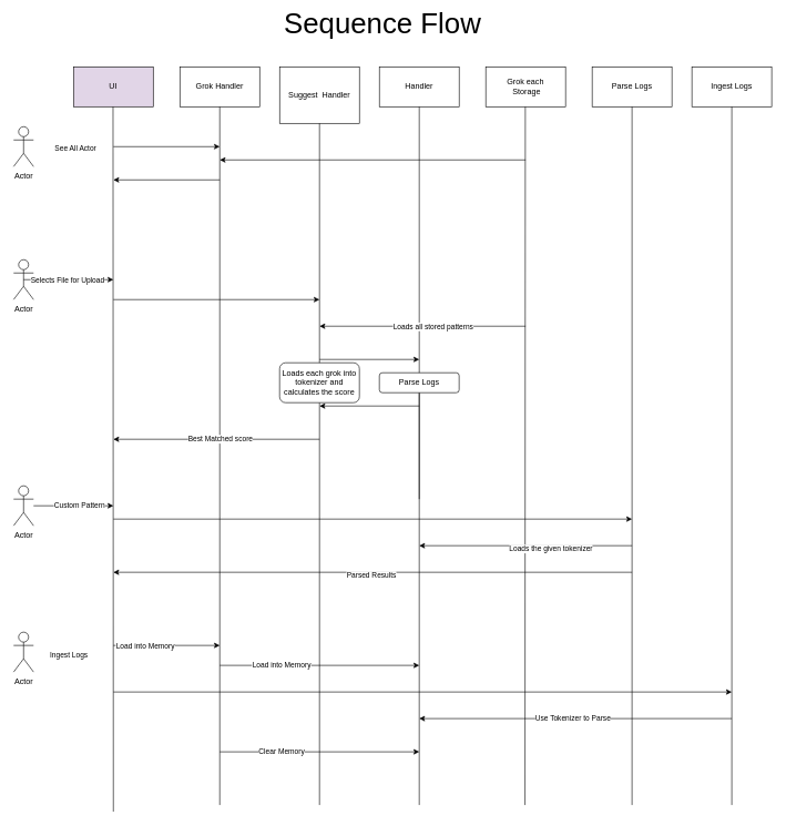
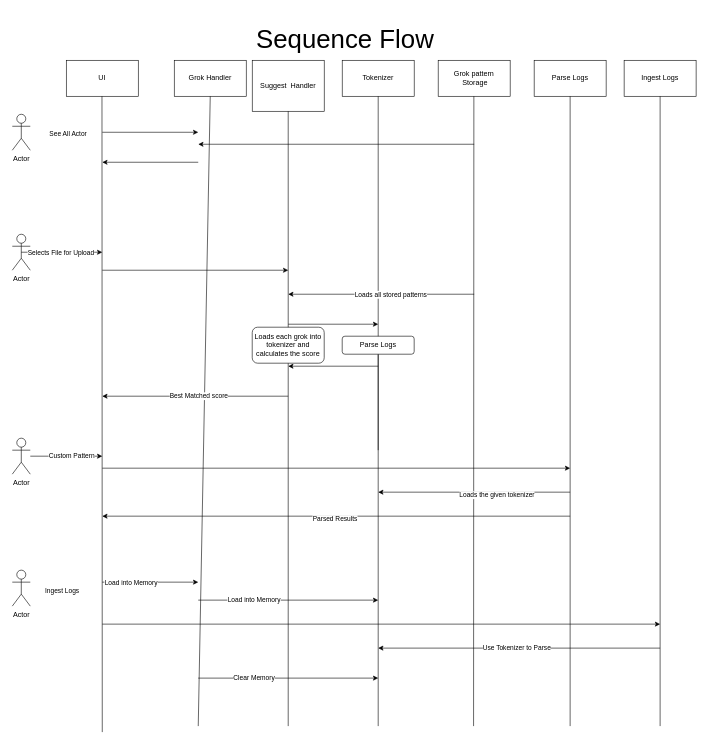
  <mxCell id="0" />
  <mxCell id="1" parent="0" />
- <mxCell id="2" value="UI" style="rounded=0;whiteSpace=wrap;html=1;fillColor=#e1d5e7;" parent="1" vertex="1"><mxGeometry x="110" y="100" width="120" height="60" as="geometry" /></mxCell>
- <mxCell id="3" value="Grok Handler" style="rounded=0;whiteSpace=wrap;html=1;" parent="1" vertex="1"><mxGeometry x="270" y="100" width="120" height="60" as="geometry" /></mxCell>
- <mxCell id="4" value="Handler" style="rounded=0;whiteSpace=wrap;html=1;" parent="1" vertex="1"><mxGeometry x="570" y="100" width="120" height="60" as="geometry" /></mxCell>
- <mxCell id="5" value="Grok each&lt;div&gt;&amp;nbsp;Storage&lt;/div&gt;" style="rounded=0;whiteSpace=wrap;html=1;" parent="1" vertex="1"><mxGeometry x="730" y="100" width="120" height="60" as="geometry" /></mxCell>
+ <mxCell id="2" value="UI" style="rounded=0;whiteSpace=wrap;html=1;" parent="1" vertex="1"><mxGeometry x="110" y="100" width="120" height="60" as="geometry" /></mxCell>
+ <mxCell id="3" value="Grok Handler" style="rounded=0;whiteSpace=wrap;html=1;" parent="1" vertex="1"><mxGeometry x="290" y="100" width="120" height="60" as="geometry" /></mxCell>
+ <mxCell id="4" value="Tokenizer" style="rounded=0;whiteSpace=wrap;html=1;" parent="1" vertex="1"><mxGeometry x="570" y="100" width="120" height="60" as="geometry" /></mxCell>
+ <mxCell id="5" value="Grok pattern&lt;div&gt;&amp;nbsp;Storage&lt;/div&gt;" style="rounded=0;whiteSpace=wrap;html=1;" parent="1" vertex="1"><mxGeometry x="730" y="100" width="120" height="60" as="geometry" /></mxCell>
  <mxCell id="6" value="Parse Logs" style="rounded=0;whiteSpace=wrap;html=1;" parent="1" vertex="1"><mxGeometry x="890" y="100" width="120" height="60" as="geometry" /></mxCell>
  <mxCell id="7" value="" style="endArrow=none;html=1;entryX=0.5;entryY=1;entryDx=0;entryDy=0;" parent="1" target="3" edge="1"><mxGeometry width="50" height="50" relative="1" as="geometry"><mxPoint x="330" y="1210" as="sourcePoint" /><mxPoint x="500" y="290" as="targetPoint" /></mxGeometry></mxCell>
  <mxCell id="8" value="" style="endArrow=none;html=1;entryX=0.5;entryY=1;entryDx=0;entryDy=0;" parent="1" edge="1"><mxGeometry width="50" height="50" relative="1" as="geometry"><mxPoint x="630" y="1210" as="sourcePoint" /><mxPoint x="630" y="160" as="targetPoint" /></mxGeometry></mxCell>
  <mxCell id="9" value="" style="endArrow=none;html=1;entryX=0.5;entryY=1;entryDx=0;entryDy=0;" parent="1" edge="1"><mxGeometry width="50" height="50" relative="1" as="geometry"><mxPoint x="789" y="1210" as="sourcePoint" /><mxPoint x="789.5" y="160" as="targetPoint" /></mxGeometry></mxCell>
  <mxCell id="10" value="" style="endArrow=none;html=1;entryX=0.5;entryY=1;entryDx=0;entryDy=0;" parent="1" edge="1"><mxGeometry width="50" height="50" relative="1" as="geometry"><mxPoint x="170" y="1220" as="sourcePoint" /><mxPoint x="169.5" y="160" as="targetPoint" /></mxGeometry></mxCell>
  <mxCell id="11" value="" style="endArrow=none;html=1;entryX=0.5;entryY=1;entryDx=0;entryDy=0;" parent="1" edge="1"><mxGeometry width="50" height="50" relative="1" as="geometry"><mxPoint x="950" y="1210" as="sourcePoint" /><mxPoint x="950" y="160" as="targetPoint" /></mxGeometry></mxCell>
  <mxCell id="12" style="edgeStyle=none;html=1;exitX=0.5;exitY=0.5;exitDx=0;exitDy=0;exitPerimeter=0;" parent="1" source="14" edge="1"><mxGeometry relative="1" as="geometry"><mxPoint x="170" y="420" as="targetPoint" /></mxGeometry></mxCell>
  <mxCell id="13" value="Selects File for Upload" style="edgeLabel;html=1;align=center;verticalAlign=middle;resizable=0;points=[];" parent="12" vertex="1" connectable="0"><mxGeometry x="-0.33" relative="1" as="geometry"><mxPoint x="20" as="offset" /></mxGeometry></mxCell>
  <mxCell id="14" value="Actor" style="shape=umlActor;verticalLabelPosition=bottom;verticalAlign=top;html=1;outlineConnect=0;" parent="1" vertex="1"><mxGeometry x="20" y="390" width="30" height="60" as="geometry" /></mxCell>
  <mxCell id="15" value="Suggest&amp;nbsp; Handler" style="rounded=0;whiteSpace=wrap;html=1;" parent="1" vertex="1"><mxGeometry x="420" y="100" width="120" height="85" as="geometry" /></mxCell>
  <mxCell id="16" value="" style="endArrow=none;html=1;entryX=0.5;entryY=1;entryDx=0;entryDy=0;" parent="1" target="15" edge="1"><mxGeometry width="50" height="50" relative="1" as="geometry"><mxPoint x="480" y="1210" as="sourcePoint" /><mxPoint x="650" y="290" as="targetPoint" /></mxGeometry></mxCell>
  <mxCell id="17" value="" style="endArrow=classic;html=1;" parent="1" edge="1"><mxGeometry width="50" height="50" relative="1" as="geometry"><mxPoint x="170" y="450" as="sourcePoint" /><mxPoint x="480" y="450" as="targetPoint" /></mxGeometry></mxCell>
  <mxCell id="18" value="" style="endArrow=classic;html=1;" parent="1" edge="1"><mxGeometry width="50" height="50" relative="1" as="geometry"><mxPoint x="790" y="490" as="sourcePoint" /><mxPoint x="480" y="490" as="targetPoint" /></mxGeometry></mxCell>
  <mxCell id="19" value="Loads all stored patterns" style="edgeLabel;html=1;align=center;verticalAlign=middle;resizable=0;points=[];" parent="18" vertex="1" connectable="0"><mxGeometry x="0.254" relative="1" as="geometry"><mxPoint x="54" as="offset" /></mxGeometry></mxCell>
  <mxCell id="20" value="" style="endArrow=classic;html=1;" parent="1" edge="1"><mxGeometry width="50" height="50" relative="1" as="geometry"><mxPoint x="480" y="540" as="sourcePoint" /><mxPoint x="630" y="540" as="targetPoint" /></mxGeometry></mxCell>
  <mxCell id="21" value="" style="endArrow=none;html=1;entryX=0.5;entryY=1;entryDx=0;entryDy=0;" parent="1" target="22" edge="1"><mxGeometry width="50" height="50" relative="1" as="geometry"><mxPoint x="630" y="750" as="sourcePoint" /><mxPoint x="630" y="350" as="targetPoint" /></mxGeometry></mxCell>
  <mxCell id="22" value="Parse Logs" style="rounded=1;whiteSpace=wrap;html=1;" parent="1" vertex="1"><mxGeometry x="570" y="560" width="120" height="30" as="geometry" /></mxCell>
  <mxCell id="23" value="" style="endArrow=classic;html=1;" parent="1" edge="1"><mxGeometry width="50" height="50" relative="1" as="geometry"><mxPoint x="630" y="610" as="sourcePoint" /><mxPoint x="480" y="610" as="targetPoint" /></mxGeometry></mxCell>
  <mxCell id="24" value="Loads each grok into tokenizer and calculates the score" style="rounded=1;whiteSpace=wrap;html=1;" parent="1" vertex="1"><mxGeometry x="420" y="545" width="120" height="60" as="geometry" /></mxCell>
  <mxCell id="25" value="" style="endArrow=classic;html=1;" parent="1" edge="1"><mxGeometry width="50" height="50" relative="1" as="geometry"><mxPoint x="480" y="660" as="sourcePoint" /><mxPoint x="170" y="660" as="targetPoint" /></mxGeometry></mxCell>
  <mxCell id="26" value="Best Matched score" style="edgeLabel;html=1;align=center;verticalAlign=middle;resizable=0;points=[];" parent="25" vertex="1" connectable="0"><mxGeometry x="0.262" y="-1" relative="1" as="geometry"><mxPoint x="46" as="offset" /></mxGeometry></mxCell>
- <mxCell id="27" value="Sequence Flow" style="text;html=1;align=center;verticalAlign=middle;whiteSpace=wrap;rounded=0;fontSize=43;" parent="1" vertex="1"><mxGeometry x="360" y="20" width="430" height="30" as="geometry" /></mxCell>
+ <mxCell id="27" value="Sequence Flow" style="text;html=1;align=center;verticalAlign=middle;whiteSpace=wrap;rounded=0;fontSize=43;" parent="1" vertex="1"><mxGeometry x="360" y="50" width="430" height="30" as="geometry" /></mxCell>
  <mxCell id="28" value="See All Actor" style="edgeLabel;html=1;align=center;verticalAlign=middle;resizable=0;points=[];" parent="1" vertex="1" connectable="0"><mxGeometry x="100.455" y="220" as="geometry"><mxPoint x="12" y="2" as="offset" /></mxGeometry></mxCell>
  <mxCell id="29" value="Actor" style="shape=umlActor;verticalLabelPosition=bottom;verticalAlign=top;html=1;outlineConnect=0;" parent="1" vertex="1"><mxGeometry x="20" y="190" width="30" height="60" as="geometry" /></mxCell>
  <mxCell id="30" value="" style="endArrow=classic;html=1;" parent="1" edge="1"><mxGeometry width="50" height="50" relative="1" as="geometry"><mxPoint x="170" y="220" as="sourcePoint" /><mxPoint x="330" y="220" as="targetPoint" /></mxGeometry></mxCell>
  <mxCell id="31" value="" style="endArrow=classic;html=1;" parent="1" edge="1"><mxGeometry width="50" height="50" relative="1" as="geometry"><mxPoint x="790" y="240" as="sourcePoint" /><mxPoint x="330" y="240" as="targetPoint" /></mxGeometry></mxCell>
  <mxCell id="32" value="" style="endArrow=classic;html=1;" parent="1" edge="1"><mxGeometry width="50" height="50" relative="1" as="geometry"><mxPoint x="330" y="270" as="sourcePoint" /><mxPoint x="170" y="270" as="targetPoint" /></mxGeometry></mxCell>
  <mxCell id="33" style="edgeStyle=none;html=1;" parent="1" source="35" edge="1"><mxGeometry relative="1" as="geometry"><mxPoint x="170" y="760" as="targetPoint" /></mxGeometry></mxCell>
  <mxCell id="34" value="Custom Pattern" style="edgeLabel;html=1;align=center;verticalAlign=middle;resizable=0;points=[];" parent="33" vertex="1" connectable="0"><mxGeometry x="0.139" y="1" relative="1" as="geometry"><mxPoint as="offset" /></mxGeometry></mxCell>
  <mxCell id="35" value="Actor" style="shape=umlActor;verticalLabelPosition=bottom;verticalAlign=top;html=1;outlineConnect=0;" parent="1" vertex="1"><mxGeometry x="20" y="730" width="30" height="60" as="geometry" /></mxCell>
  <mxCell id="36" value="" style="endArrow=classic;html=1;" parent="1" edge="1"><mxGeometry width="50" height="50" relative="1" as="geometry"><mxPoint x="170" y="780" as="sourcePoint" /><mxPoint x="950" y="780" as="targetPoint" /></mxGeometry></mxCell>
  <mxCell id="37" value="" style="endArrow=classic;html=1;" parent="1" edge="1"><mxGeometry width="50" height="50" relative="1" as="geometry"><mxPoint x="950" y="820" as="sourcePoint" /><mxPoint x="630" y="820" as="targetPoint" /></mxGeometry></mxCell>
  <mxCell id="38" value="Loads the given tokenizer" style="edgeLabel;html=1;align=center;verticalAlign=middle;resizable=0;points=[];" parent="37" vertex="1" connectable="0"><mxGeometry x="-0.236" y="4" relative="1" as="geometry"><mxPoint x="-1" as="offset" /></mxGeometry></mxCell>
  <mxCell id="39" value="" style="endArrow=classic;html=1;" parent="1" edge="1"><mxGeometry width="50" height="50" relative="1" as="geometry"><mxPoint x="950" y="860" as="sourcePoint" /><mxPoint x="170" y="860" as="targetPoint" /></mxGeometry></mxCell>
  <mxCell id="40" value="Parsed Results" style="edgeLabel;html=1;align=center;verticalAlign=middle;resizable=0;points=[];" parent="39" vertex="1" connectable="0"><mxGeometry x="0.006" y="4" relative="1" as="geometry"><mxPoint x="-1" as="offset" /></mxGeometry></mxCell>
  <mxCell id="41" value="Ingest Logs" style="edgeLabel;html=1;align=center;verticalAlign=middle;resizable=0;points=[];" parent="1" vertex="1" connectable="0"><mxGeometry x="90.001" y="980" as="geometry"><mxPoint x="12" y="4" as="offset" /></mxGeometry></mxCell>
  <mxCell id="42" value="Actor" style="shape=umlActor;verticalLabelPosition=bottom;verticalAlign=top;html=1;outlineConnect=0;" parent="1" vertex="1"><mxGeometry x="20" y="950" width="30" height="60" as="geometry" /></mxCell>
  <mxCell id="43" value="" style="endArrow=classic;html=1;" parent="1" edge="1"><mxGeometry width="50" height="50" relative="1" as="geometry"><mxPoint x="170" y="970" as="sourcePoint" /><mxPoint x="330" y="970" as="targetPoint" /></mxGeometry></mxCell>
  <mxCell id="44" value="Load into Memory" style="edgeLabel;html=1;align=center;verticalAlign=middle;resizable=0;points=[];" parent="43" vertex="1" connectable="0"><mxGeometry x="-0.409" relative="1" as="geometry"><mxPoint as="offset" /></mxGeometry></mxCell>
  <mxCell id="45" value="" style="endArrow=classic;html=1;" parent="1" edge="1"><mxGeometry width="50" height="50" relative="1" as="geometry"><mxPoint x="330" y="1000" as="sourcePoint" /><mxPoint x="630" y="1000" as="targetPoint" /></mxGeometry></mxCell>
  <mxCell id="46" value="Load into Memory" style="edgeLabel;html=1;align=center;verticalAlign=middle;resizable=0;points=[];" parent="45" vertex="1" connectable="0"><mxGeometry x="-0.389" y="2" relative="1" as="geometry"><mxPoint as="offset" /></mxGeometry></mxCell>
  <mxCell id="47" value="Ingest Logs" style="rounded=0;whiteSpace=wrap;html=1;" parent="1" vertex="1"><mxGeometry x="1040" y="100" width="120" height="60" as="geometry" /></mxCell>
  <mxCell id="48" value="" style="endArrow=none;html=1;entryX=0.5;entryY=1;entryDx=0;entryDy=0;" parent="1" edge="1"><mxGeometry width="50" height="50" relative="1" as="geometry"><mxPoint x="1100" y="1210" as="sourcePoint" /><mxPoint x="1100" y="160" as="targetPoint" /></mxGeometry></mxCell>
  <mxCell id="49" value="" style="endArrow=classic;html=1;" parent="1" edge="1"><mxGeometry width="50" height="50" relative="1" as="geometry"><mxPoint x="170" y="1040" as="sourcePoint" /><mxPoint x="1100" y="1040" as="targetPoint" /></mxGeometry></mxCell>
  <mxCell id="50" value="" style="endArrow=classic;html=1;" parent="1" edge="1"><mxGeometry width="50" height="50" relative="1" as="geometry"><mxPoint x="1100" y="1080" as="sourcePoint" /><mxPoint x="630" y="1080" as="targetPoint" /></mxGeometry></mxCell>
  <mxCell id="51" value="Use Tokenizer to Parse" style="edgeLabel;html=1;align=center;verticalAlign=middle;resizable=0;points=[];" parent="50" vertex="1" connectable="0"><mxGeometry x="0.023" y="-1" relative="1" as="geometry"><mxPoint as="offset" /></mxGeometry></mxCell>
  <mxCell id="52" value="" style="endArrow=classic;html=1;" parent="1" edge="1"><mxGeometry width="50" height="50" relative="1" as="geometry"><mxPoint x="330" y="1130" as="sourcePoint" /><mxPoint x="630" y="1130" as="targetPoint" /></mxGeometry></mxCell>
  <mxCell id="53" value="Clear Memory" style="edgeLabel;html=1;align=center;verticalAlign=middle;resizable=0;points=[];" parent="52" vertex="1" connectable="0"><mxGeometry x="-0.389" y="2" relative="1" as="geometry"><mxPoint as="offset" /></mxGeometry></mxCell>
